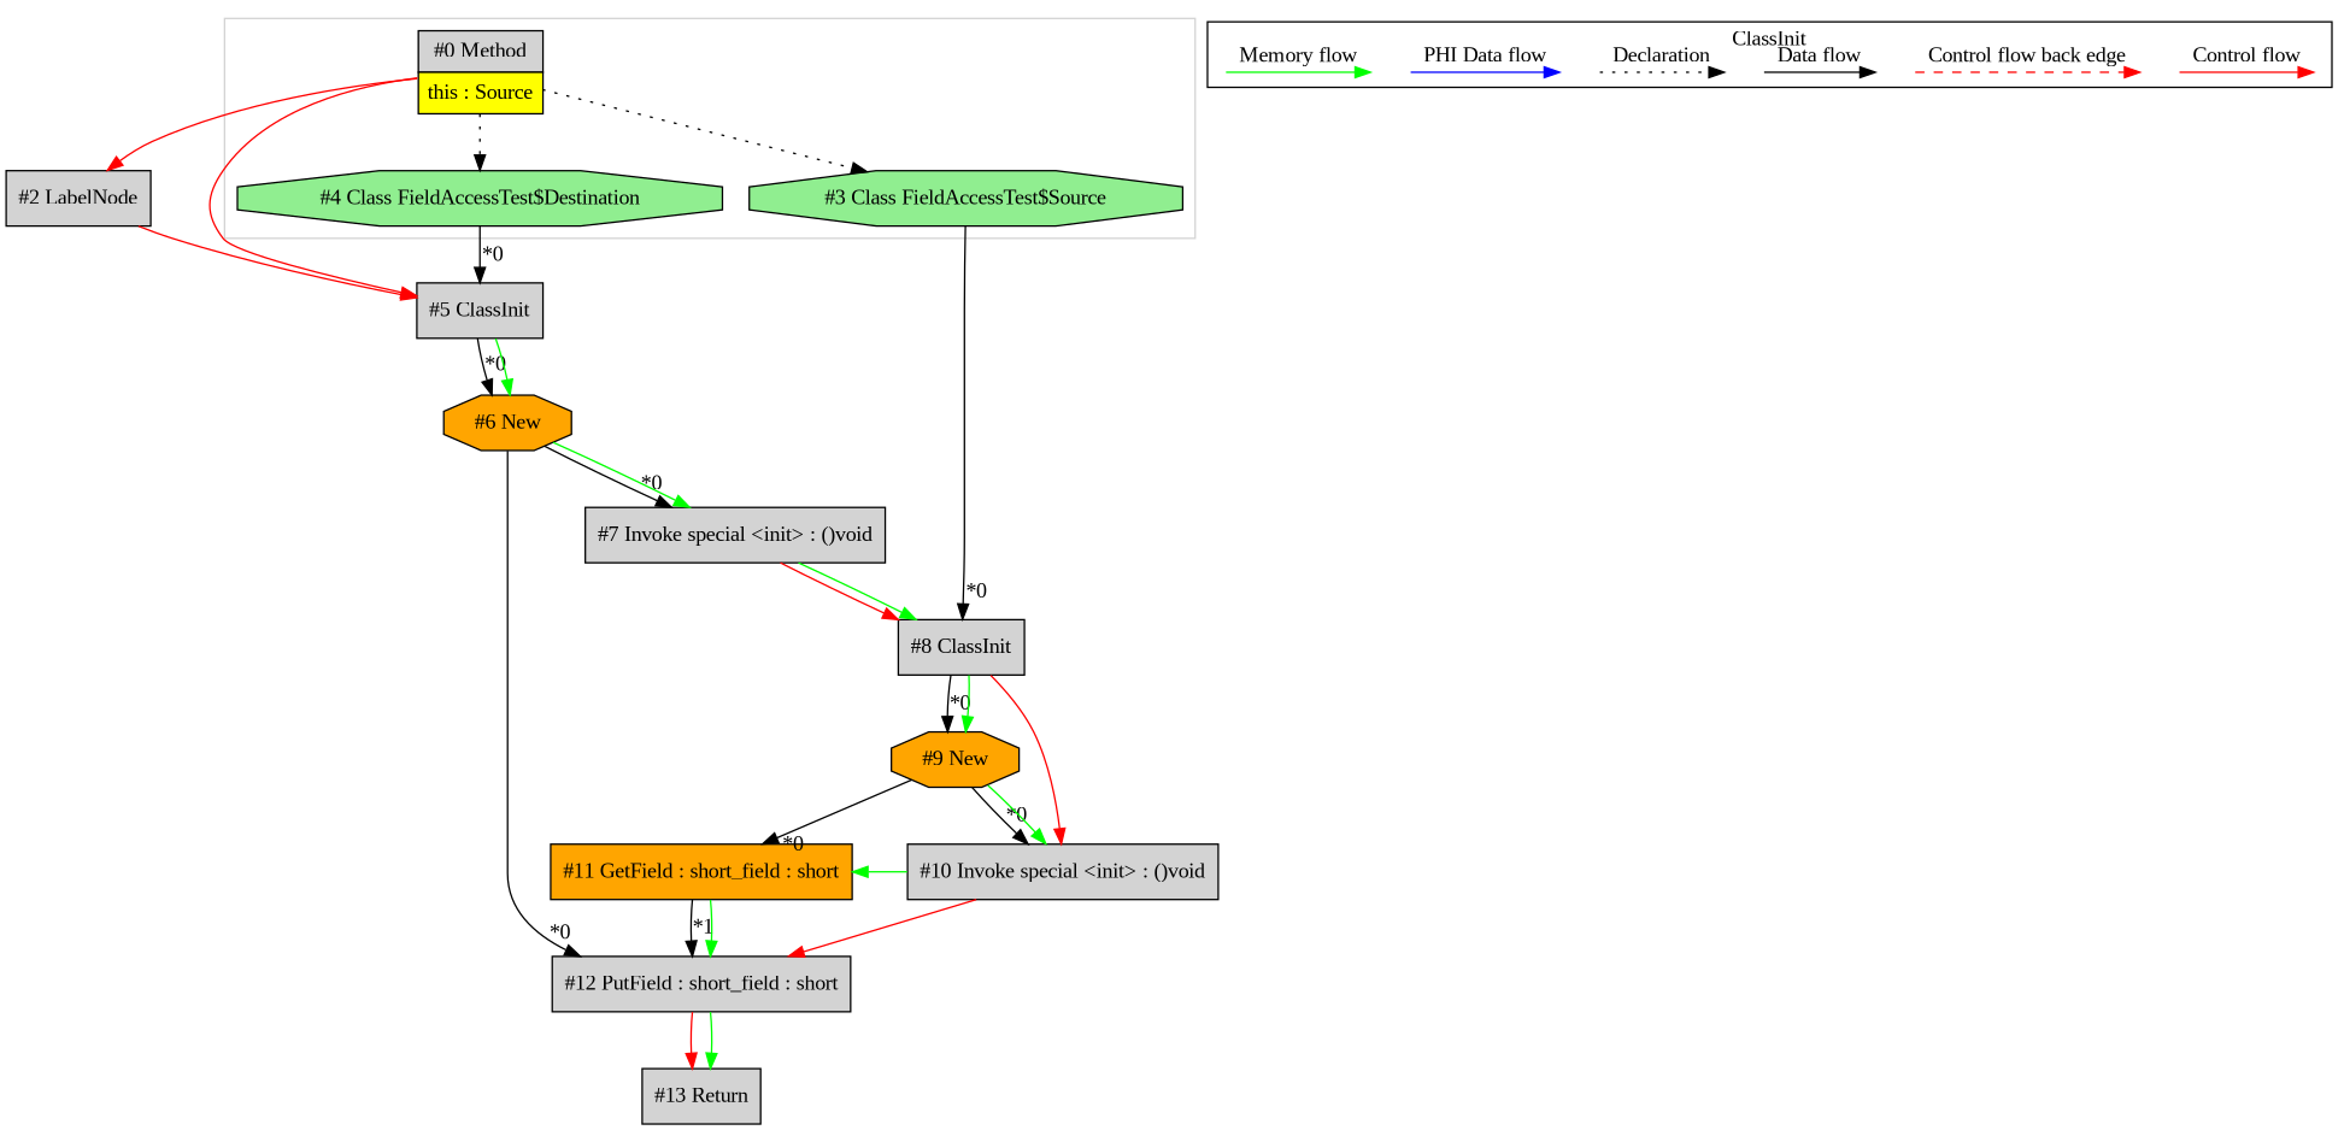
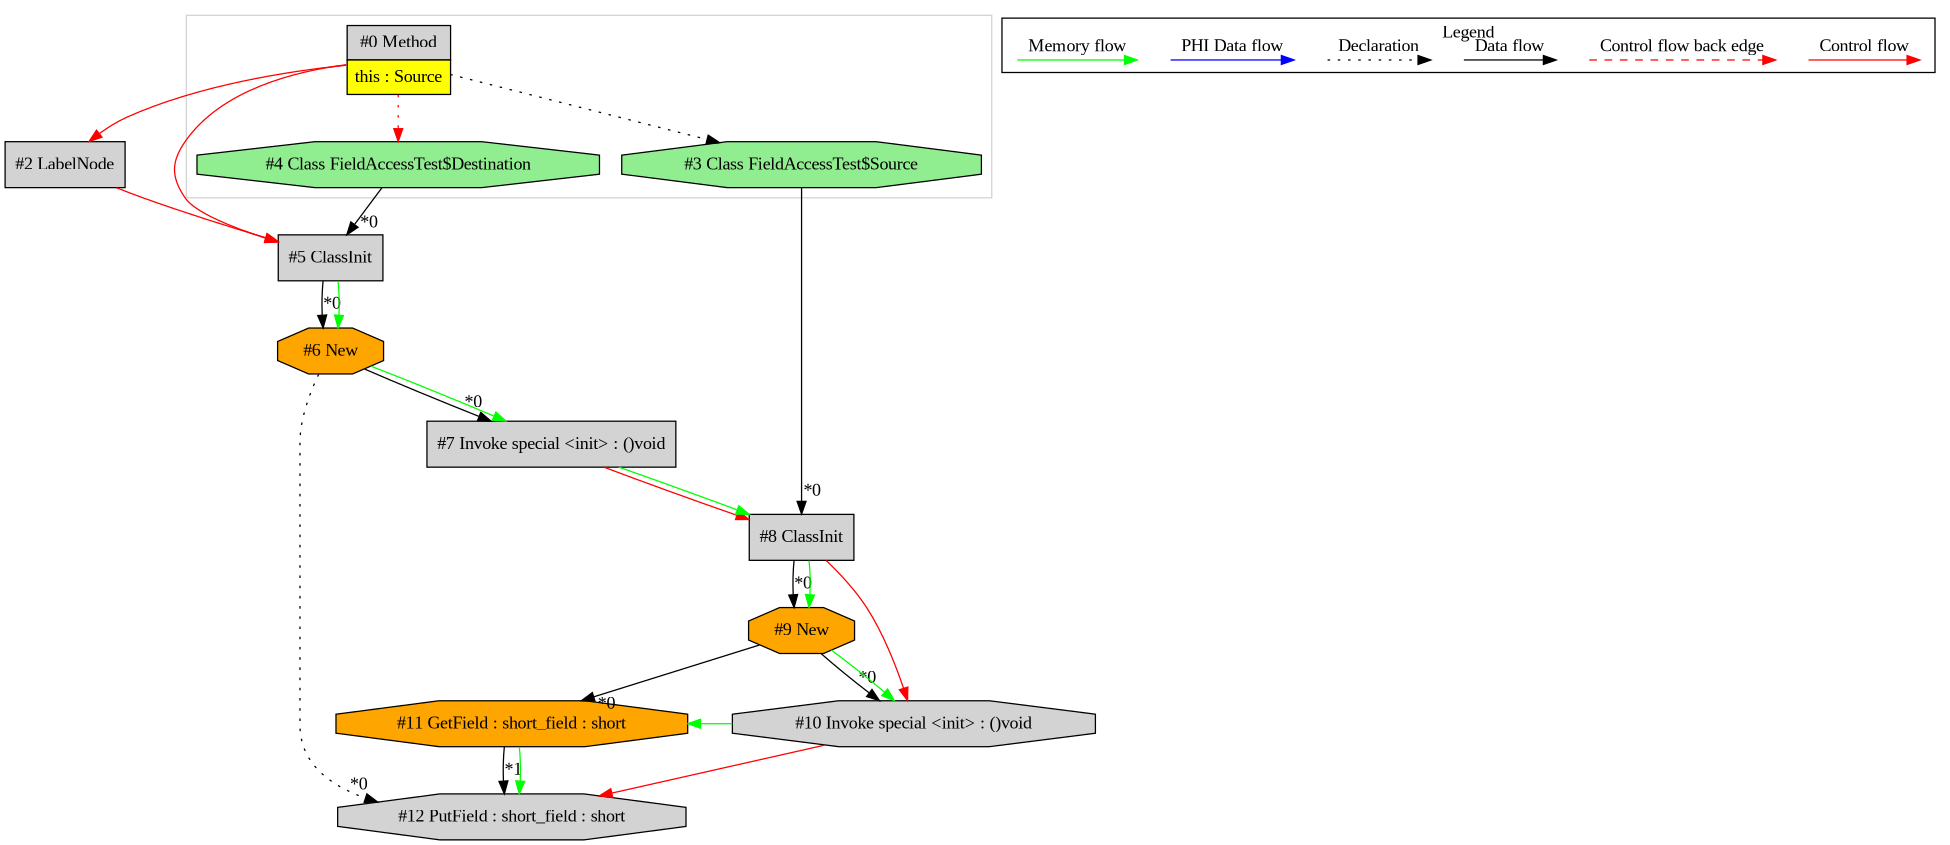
  digraph {
    fontname="Liberation Serif"
    ordering=in
    node [fontname="Liberation Serif" shape=point style=filled]
    edge [fontname="Liberation Serif" labeldistance=2]
    n1 [fillcolor=lightgrey label=<<table border="0" cellborder="1" cellspacing="0" cellpadding="5"><tr><td colspan="1">#0 Method</td></tr><tr><td port="prj1" bgcolor="yellow">this : Source</td></tr></table>> margin=0 shape=none]
    n2 [fillcolor=lightgreen label="#4 Class FieldAccessTest$Destination" shape=octagon]
    n3 [fillcolor=lightgreen label="#3 Class FieldAccessTest$Source" shape=octagon]
    c0 [style=invis]
    c1 [style=invis]
    c2 [style=invis]
    c3 [style=invis]
    d0 [style=invis]
    d1 [style=invis]
    d2 [style=invis]
    d3 [style=invis]
    d4 [style=invis]
    d5 [style=invis]
    d6 [style=invis]
    d7 [style=invis]
    n16 [fillcolor=lightgrey label="#5 ClassInit" shape=box]
    n17 [fillcolor=lightgrey label="#2 LabelNode" shape=box]
    n18 [fillcolor=lightgrey label="#8 ClassInit" shape=box]
    n19 [fillcolor=orange label="#6 New" shape=octagon]
    n20 [fillcolor=lightgrey label="#7 Invoke special <init> : ()void" shape=box]
-   n21 [fillcolor=lightgrey label="#12 PutField : short_field : short" shape=box]
-   n22 [fillcolor=lightgrey label="#10 Invoke special <init> : ()void" shape=box]
+   n21 [fillcolor=lightgrey label="#12 PutField : short_field : short" shape=octagon]
+   n22 [fillcolor=lightgrey label="#10 Invoke special <init> : ()void" shape=octagon]
    n23 [fillcolor=orange label="#9 New" shape=octagon]
-   n24 [fillcolor=lightgrey label="#13 Return" shape=box]
-   n25 [fillcolor=orange label="#11 GetField : short_field : short" shape=box]
+   n25 [fillcolor=orange label="#11 GetField : short_field : short" shape=octagon]
    subgraph cluster_1 {
      color=lightgray
      n1
      n2
      n3
    }
    subgraph cluster_2 {
-     label=ClassInit
+     label=Legend
      subgraph sub_3 {
        label=Legend
        rank=same
        c0
        c1
        c2
        c3
        d0
        d1
        d2
        d3
        d4
        d5
        d6
        d7
      }
    }
-   n1 -> n2 [style=dotted labeldistance=""]
+   n1 -> n2 [style=dotted color=red labeldistance=""]
    n1 -> n3 [style=dotted labeldistance=""]
    n1 -> n16 [color=red constraint=false]
    n1 -> n17 [color=red fontcolor=red]
    n2 -> n16 [headlabel="*0"]
    n3 -> n18 [headlabel="*0"]
    c0 -> c1 [color=red label="Control flow" style=solid labeldistance=""]
    c2 -> c3 [color=red label="Control flow back edge" style=dashed labeldistance=""]
    d0 -> d1 [label="Data flow" labeldistance=""]
    d2 -> d3 [label=Declaration style=dotted labeldistance=""]
    d4 -> d5 [color=blue label="PHI Data flow" labeldistance=""]
    d6 -> d7 [color=green label="Memory flow" labeldistance=""]
    n16 -> n19 [headlabel="*0"]
    n16 -> n19 [color=green constraint=false]
    n17 -> n16 [color=red fontcolor=red]
    n18 -> n22 [color=red fontcolor=red]
    n18 -> n23 [headlabel="*0"]
    n18 -> n23 [color=green constraint=false]
    n19 -> n20 [headlabel="*0"]
    n19 -> n20 [color=green constraint=false]
-   n19 -> n21 [headlabel="*0"]
+   n19 -> n21 [headlabel="*0" style=dotted]
    n20 -> n18 [color=red fontcolor=red]
    n20 -> n18 [color=green constraint=false]
-   n21 -> n24 [color=red fontcolor=red]
-   n21 -> n24 [color=green constraint=false]
    n22 -> n21 [color=red fontcolor=red]
    n22 -> n25 [color=green constraint=false]
    n23 -> n22 [headlabel="*0"]
    n23 -> n22 [color=green constraint=false]
    n23 -> n25 [headlabel="*0"]
    n25 -> n21 [headlabel="*1"]
    n25 -> n21 [color=green constraint=false]
  }
